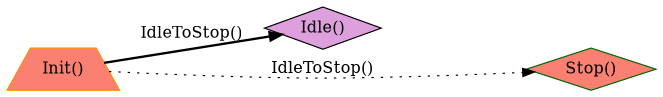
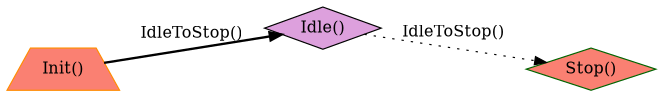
  digraph {
    rankdir=LR
    node [fillcolor=salmon shape=diamond style=filled]
    "Init()" [color=darkorange shape=trapezium]
    "Idle()" [color=black fillcolor=plum]
    "Stop()" [color=darkgreen]
    subgraph sub_1 {
      color=grey
      label=Logger
      style=filled
      "Init()"
      "Idle()"
      "Stop()"
    }
    "Init()" -> "Idle()" [label="IdleToStop()" style=bold]
-   "Init()" -> "Stop()" [label="IdleToStop()" style=dotted]
+   "Idle()" -> "Stop()" [label="IdleToStop()" style=dotted]
  }
